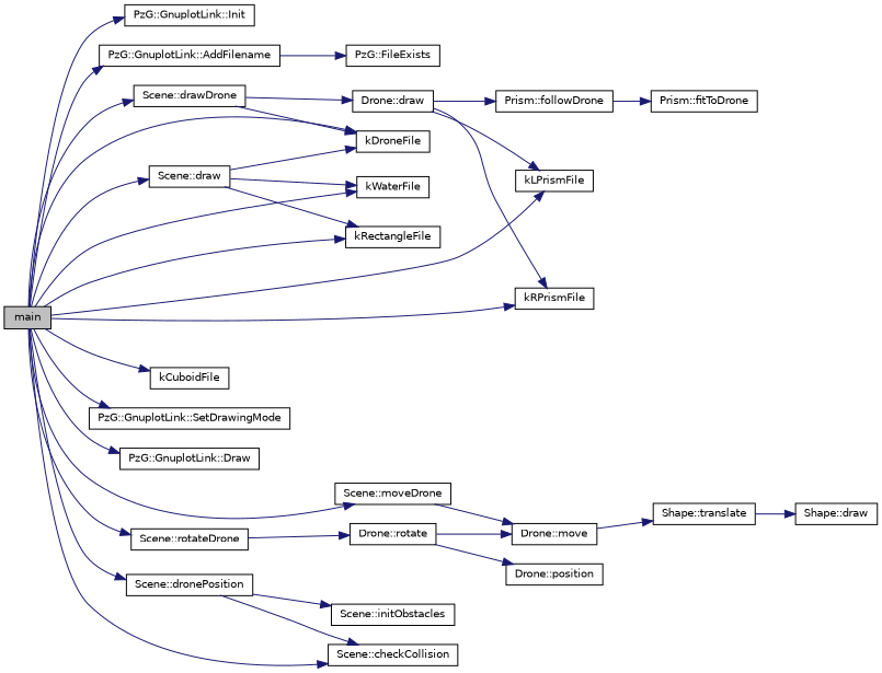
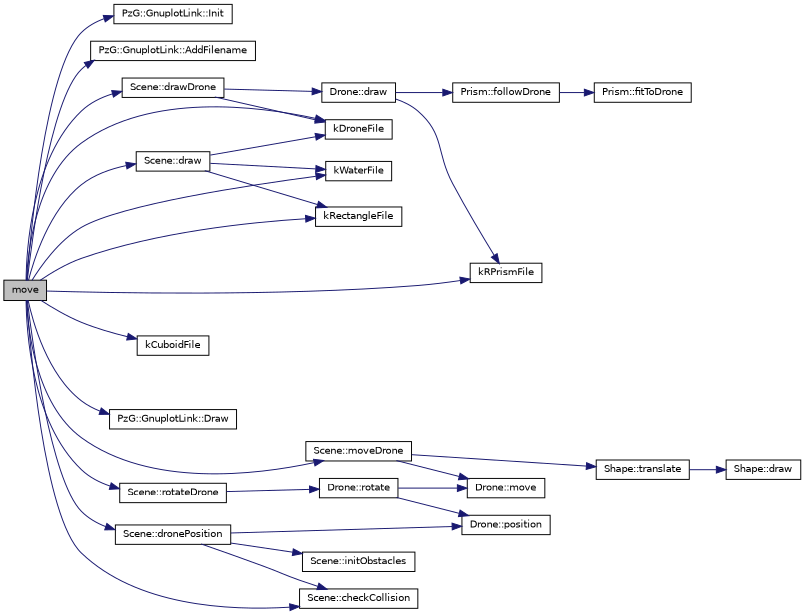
  digraph {
    rankdir=LR
    node [color=black fillcolor=white fontname=Helvetica fontsize=10 shape=record style=filled]
    edge [color=midnightblue fontname=Helvetica fontsize=10 labelfontname=Helvetica labelfontsize=10 style=solid]
-   n1 [fillcolor=grey75 fontcolor=black height=0.2 label=main width=0.4]
+   n1 [fillcolor=grey75 fontcolor=black height=0.2 label=move width=0.4]
    n2 [height=0.2 label="PzG::GnuplotLink::Init" width=0.4]
    n3 [height=0.2 label="PzG::GnuplotLink::AddFilename" width=0.4]
    n4 [height=0.2 label=kDroneFile width=0.4]
    n5 [height=0.2 label=kWaterFile width=0.4]
    n6 [height=0.2 label=kCuboidFile width=0.4]
    n7 [height=0.2 label=kRectangleFile width=0.4]
-   n8 [height=0.2 label=kLPrismFile width=0.4]
    n9 [height=0.2 label=kRPrismFile width=0.4]
-   n10 [height=0.2 label="PzG::GnuplotLink::SetDrawingMode" width=0.4]
    n11 [height=0.2 label="Scene::draw" width=0.4]
    n12 [height=0.2 label="PzG::GnuplotLink::Draw" width=0.4]
    n13 [height=0.2 label="Scene::rotateDrone" width=0.4]
    n14 [height=0.2 label="Scene::drawDrone" width=0.4]
    n15 [height=0.2 label="Scene::moveDrone" width=0.4]
    n16 [height=0.2 label="Scene::dronePosition" width=0.4]
    n17 [height=0.2 label="Scene::checkCollision" width=0.4]
-   n18 [height=0.2 label="PzG::FileExists" width=0.4]
    n19 [height=0.2 label="Drone::rotate" width=0.4]
    n20 [height=0.2 label="Drone::draw" width=0.4]
    n21 [height=0.2 label="Drone::move" width=0.4]
    n22 [height=0.2 label="Drone::position" width=0.4]
    n23 [height=0.2 label="Scene::initObstacles" width=0.4]
    n24 [height=0.2 label="Shape::translate" width=0.4]
    n25 [height=0.2 label="Shape::draw" width=0.4]
    n26 [height=0.2 label="Prism::followDrone" width=0.4]
    n27 [height=0.2 label="Prism::fitToDrone" width=0.4]
    n1 -> n2
    n1 -> n3
    n1 -> n4
    n1 -> n5
    n1 -> n6
    n1 -> n7
-   n1 -> n8
    n1 -> n9
-   n1 -> n10
    n1 -> n11
    n1 -> n12
    n1 -> n13
    n1 -> n14
    n1 -> n15
    n1 -> n16
    n1 -> n17
-   n3 -> n18
    n11 -> n4
    n11 -> n5
    n11 -> n7
    n13 -> n19
    n14 -> n4
    n14 -> n20
    n15 -> n21
    n16 -> n17
+   n16 -> n22
    n16 -> n23
    n19 -> n21
    n19 -> n22
-   n20 -> n8
    n20 -> n9
    n20 -> n26
-   n21 -> n24
+   n15 -> n24
    n24 -> n25
    n26 -> n27
  }
